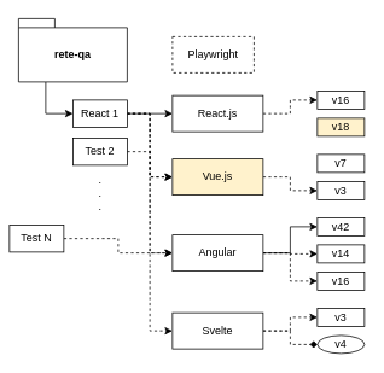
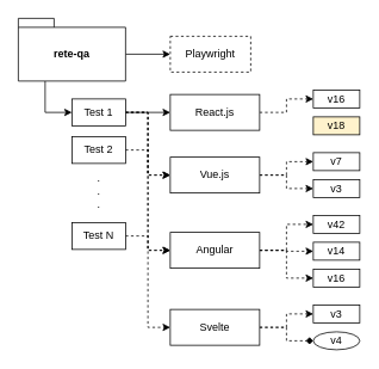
  <mxCell id="0" />
  <mxCell id="1" parent="0" />
  <mxCell id="2" value="Playwright" style="rounded=0;whiteSpace=wrap;html=1;dashed=1;" parent="1" vertex="1"><mxGeometry x="190" y="40" width="90" height="40" as="geometry" /></mxCell>
+ <mxCell id="3" style="edgeStyle=orthogonalEdgeStyle;rounded=0;orthogonalLoop=1;jettySize=auto;html=1;exitX=0;exitY=0;exitDx=120;exitDy=40;exitPerimeter=0;entryX=0;entryY=0.5;entryDx=0;entryDy=0;" edge="1" parent="1" source="5" target="2"><mxGeometry relative="1" as="geometry" /></mxCell>
  <mxCell id="4" style="edgeStyle=orthogonalEdgeStyle;rounded=0;orthogonalLoop=1;jettySize=auto;html=1;exitX=0.25;exitY=1;exitDx=0;exitDy=0;exitPerimeter=0;entryX=0;entryY=0.5;entryDx=0;entryDy=0;" edge="1" parent="1" source="5" target="12"><mxGeometry relative="1" as="geometry" /></mxCell>
  <mxCell id="5" value="rete-qa" style="shape=folder;fontStyle=1;tabWidth=40;tabHeight=10;tabPosition=left;html=1;boundedLbl=1;whiteSpace=wrap;" vertex="1" parent="1"><mxGeometry x="20" y="20" width="120" height="70" as="geometry" /></mxCell>
  <mxCell id="6" style="edgeStyle=orthogonalEdgeStyle;rounded=0;orthogonalLoop=1;jettySize=auto;html=1;exitX=1;exitY=0.5;exitDx=0;exitDy=0;entryX=0;entryY=0.5;entryDx=0;entryDy=0;dashed=1;" edge="1" parent="1" source="7" target="28"><mxGeometry relative="1" as="geometry" /></mxCell>
  <mxCell id="7" value="React.js" style="rounded=0;whiteSpace=wrap;html=1;" vertex="1" parent="1"><mxGeometry x="190" y="105" width="100" height="40" as="geometry" /></mxCell>
  <mxCell id="8" style="edgeStyle=orthogonalEdgeStyle;rounded=0;orthogonalLoop=1;jettySize=auto;html=1;exitX=1;exitY=0.5;exitDx=0;exitDy=0;entryX=0;entryY=0.5;entryDx=0;entryDy=0;dashed=0;" edge="1" parent="1" source="12" target="7"><mxGeometry relative="1" as="geometry" /></mxCell>
  <mxCell id="9" style="edgeStyle=orthogonalEdgeStyle;shape=connector;rounded=0;orthogonalLoop=1;jettySize=auto;html=1;exitX=1;exitY=0.5;exitDx=0;exitDy=0;entryX=0;entryY=0.5;entryDx=0;entryDy=0;dashed=1;labelBackgroundColor=default;strokeColor=default;align=center;verticalAlign=middle;fontFamily=Helvetica;fontSize=11;fontColor=default;endArrow=classic;" edge="1" parent="1" source="12" target="24"><mxGeometry relative="1" as="geometry" /></mxCell>
  <mxCell id="10" style="edgeStyle=orthogonalEdgeStyle;shape=connector;rounded=0;orthogonalLoop=1;jettySize=auto;html=1;exitX=1;exitY=0.5;exitDx=0;exitDy=0;entryX=0;entryY=0.5;entryDx=0;entryDy=0;dashed=1;labelBackgroundColor=default;strokeColor=default;align=center;verticalAlign=middle;fontFamily=Helvetica;fontSize=11;fontColor=default;endArrow=classic;" edge="1" parent="1" source="12" target="21"><mxGeometry relative="1" as="geometry" /></mxCell>
  <mxCell id="11" style="edgeStyle=orthogonalEdgeStyle;shape=connector;rounded=0;orthogonalLoop=1;jettySize=auto;html=1;exitX=1;exitY=0.5;exitDx=0;exitDy=0;entryX=0;entryY=0.5;entryDx=0;entryDy=0;dashed=1;labelBackgroundColor=default;strokeColor=default;align=center;verticalAlign=middle;fontFamily=Helvetica;fontSize=11;fontColor=default;endArrow=classic;" edge="1" parent="1" source="12" target="27"><mxGeometry relative="1" as="geometry" /></mxCell>
- <mxCell id="12" value="React 1" style="rounded=0;whiteSpace=wrap;html=1;" vertex="1" parent="1"><mxGeometry x="80" y="110" width="60" height="30" as="geometry" /></mxCell>
+ <mxCell id="12" value="Test 1" style="rounded=0;whiteSpace=wrap;html=1;" vertex="1" parent="1"><mxGeometry x="80" y="110" width="60" height="30" as="geometry" /></mxCell>
  <mxCell id="13" style="edgeStyle=orthogonalEdgeStyle;shape=connector;rounded=0;orthogonalLoop=1;jettySize=auto;html=1;exitX=1;exitY=0.5;exitDx=0;exitDy=0;entryX=0;entryY=0.5;entryDx=0;entryDy=0;dashed=1;labelBackgroundColor=default;strokeColor=default;align=center;verticalAlign=middle;fontFamily=Helvetica;fontSize=11;fontColor=default;endArrow=classic;" edge="1" parent="1" source="14" target="24"><mxGeometry relative="1" as="geometry" /></mxCell>
  <mxCell id="14" value="Test 2" style="rounded=0;whiteSpace=wrap;html=1;" vertex="1" parent="1"><mxGeometry x="80" y="152" width="60" height="30" as="geometry" /></mxCell>
  <mxCell id="15" style="edgeStyle=orthogonalEdgeStyle;shape=connector;rounded=0;orthogonalLoop=1;jettySize=auto;html=1;exitX=1;exitY=0.5;exitDx=0;exitDy=0;entryX=0;entryY=0.5;entryDx=0;entryDy=0;dashed=1;labelBackgroundColor=default;strokeColor=default;align=center;verticalAlign=middle;fontFamily=Helvetica;fontSize=11;fontColor=default;endArrow=classic;" edge="1" parent="1" source="16" target="21"><mxGeometry relative="1" as="geometry" /></mxCell>
- <mxCell id="16" value="Test N" style="rounded=0;whiteSpace=wrap;html=1;" vertex="1" parent="1"><mxGeometry x="10" y="248" width="60" height="30" as="geometry" /></mxCell>
+ <mxCell id="16" value="Test N" style="rounded=0;whiteSpace=wrap;html=1;" vertex="1" parent="1"><mxGeometry x="80" y="248" width="60" height="30" as="geometry" /></mxCell>
  <mxCell id="17" value=".&lt;br&gt;.&lt;br&gt;." style="text;html=1;align=center;verticalAlign=middle;resizable=0;points=[];autosize=1;strokeColor=none;fillColor=none;" vertex="1" parent="1"><mxGeometry x="95" y="183" width="30" height="60" as="geometry" /></mxCell>
- <mxCell id="18" style="edgeStyle=orthogonalEdgeStyle;rounded=0;orthogonalLoop=1;jettySize=auto;html=1;exitX=1;exitY=0.5;exitDx=0;exitDy=0;entryX=0;entryY=0.5;entryDx=0;entryDy=0;dashed=0;" edge="1" parent="1" source="21" target="32"><mxGeometry relative="1" as="geometry" /></mxCell>
+ <mxCell id="18" style="edgeStyle=orthogonalEdgeStyle;rounded=0;orthogonalLoop=1;jettySize=auto;html=1;exitX=1;exitY=0.5;exitDx=0;exitDy=0;entryX=0;entryY=0.5;entryDx=0;entryDy=0;dashed=1;" edge="1" parent="1" source="21" target="32"><mxGeometry relative="1" as="geometry" /></mxCell>
  <mxCell id="19" style="edgeStyle=orthogonalEdgeStyle;rounded=0;orthogonalLoop=1;jettySize=auto;html=1;exitX=1;exitY=0.5;exitDx=0;exitDy=0;entryX=0;entryY=0.5;entryDx=0;entryDy=0;dashed=1;" edge="1" parent="1" source="21" target="33"><mxGeometry relative="1" as="geometry" /></mxCell>
  <mxCell id="20" style="edgeStyle=orthogonalEdgeStyle;rounded=0;orthogonalLoop=1;jettySize=auto;html=1;exitX=1;exitY=0.5;exitDx=0;exitDy=0;entryX=0;entryY=0.5;entryDx=0;entryDy=0;dashed=1;" edge="1" parent="1" source="21" target="34"><mxGeometry relative="1" as="geometry" /></mxCell>
  <mxCell id="21" value="Angular" style="rounded=0;whiteSpace=wrap;html=1;" vertex="1" parent="1"><mxGeometry x="190" y="259" width="100" height="40" as="geometry" /></mxCell>
+ <mxCell id="22" style="edgeStyle=orthogonalEdgeStyle;rounded=0;orthogonalLoop=1;jettySize=auto;html=1;exitX=1;exitY=0.5;exitDx=0;exitDy=0;entryX=0;entryY=0.5;entryDx=0;entryDy=0;dashed=1;" edge="1" parent="1" source="24" target="30"><mxGeometry relative="1" as="geometry" /></mxCell>
  <mxCell id="23" style="edgeStyle=orthogonalEdgeStyle;rounded=0;orthogonalLoop=1;jettySize=auto;html=1;exitX=1;exitY=0.5;exitDx=0;exitDy=0;entryX=0;entryY=0.5;entryDx=0;entryDy=0;dashed=1;" edge="1" parent="1" source="24" target="31"><mxGeometry relative="1" as="geometry" /></mxCell>
- <mxCell id="24" value="Vue.js" style="rounded=0;whiteSpace=wrap;html=1;fillColor=#fff2cc;" vertex="1" parent="1"><mxGeometry x="190" y="175" width="100" height="40" as="geometry" /></mxCell>
+ <mxCell id="24" value="Vue.js" style="rounded=0;whiteSpace=wrap;html=1;" vertex="1" parent="1"><mxGeometry x="190" y="175" width="100" height="40" as="geometry" /></mxCell>
  <mxCell id="25" style="edgeStyle=orthogonalEdgeStyle;rounded=0;orthogonalLoop=1;jettySize=auto;html=1;exitX=1;exitY=0.5;exitDx=0;exitDy=0;entryX=0;entryY=0.5;entryDx=0;entryDy=0;dashed=1;" edge="1" parent="1" source="27" target="35"><mxGeometry relative="1" as="geometry" /></mxCell>
  <mxCell id="26" style="edgeStyle=orthogonalEdgeStyle;rounded=0;orthogonalLoop=1;jettySize=auto;html=1;exitX=1;exitY=0.5;exitDx=0;exitDy=0;entryX=0;entryY=0.5;entryDx=0;entryDy=0;dashed=1;endArrow=diamond;" edge="1" parent="1" source="27" target="36"><mxGeometry relative="1" as="geometry" /></mxCell>
  <mxCell id="27" value="Svelte" style="rounded=0;whiteSpace=wrap;html=1;" vertex="1" parent="1"><mxGeometry x="190" y="345" width="100" height="40" as="geometry" /></mxCell>
  <mxCell id="28" value="v16" style="rounded=0;whiteSpace=wrap;html=1;" vertex="1" parent="1"><mxGeometry x="350" y="100" width="52" height="20" as="geometry" /></mxCell>
  <mxCell id="29" value="v18" style="rounded=0;whiteSpace=wrap;html=1;fillColor=#fff2cc;" vertex="1" parent="1"><mxGeometry x="350" y="130" width="52" height="20" as="geometry" /></mxCell>
  <mxCell id="30" value="v7" style="rounded=0;whiteSpace=wrap;html=1;" vertex="1" parent="1"><mxGeometry x="350" y="170" width="52" height="20" as="geometry" /></mxCell>
  <mxCell id="31" value="v3" style="rounded=0;whiteSpace=wrap;html=1;" vertex="1" parent="1"><mxGeometry x="350" y="200" width="52" height="20" as="geometry" /></mxCell>
  <mxCell id="32" value="v42" style="rounded=0;whiteSpace=wrap;html=1;" vertex="1" parent="1"><mxGeometry x="350" y="240" width="52" height="20" as="geometry" /></mxCell>
  <mxCell id="33" value="v14" style="rounded=0;whiteSpace=wrap;html=1;" vertex="1" parent="1"><mxGeometry x="350" y="270" width="52" height="20" as="geometry" /></mxCell>
  <mxCell id="34" value="v16" style="rounded=0;whiteSpace=wrap;html=1;" vertex="1" parent="1"><mxGeometry x="350" y="300" width="52" height="20" as="geometry" /></mxCell>
  <mxCell id="35" value="v3" style="rounded=0;whiteSpace=wrap;html=1;" vertex="1" parent="1"><mxGeometry x="350" y="340" width="52" height="20" as="geometry" /></mxCell>
  <mxCell id="36" value="v4" style="ellipse;whiteSpace=wrap;html=1;" vertex="1" parent="1"><mxGeometry x="350" y="370" width="52" height="20" as="geometry" /></mxCell>
